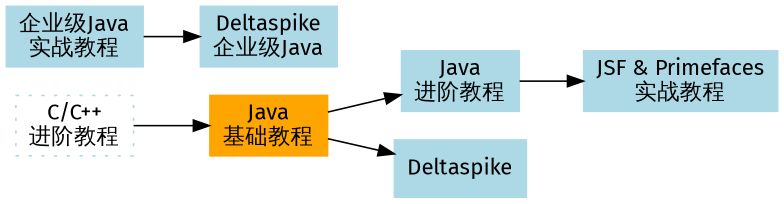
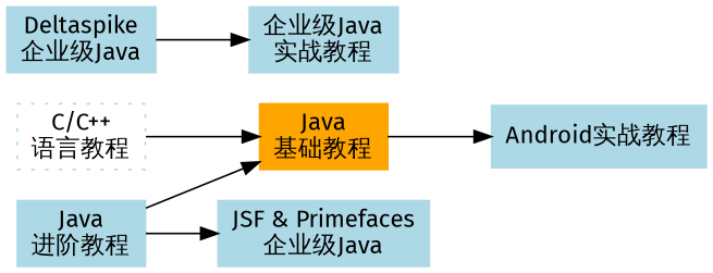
  digraph {
    fontname="Fira Sans"
    rankdir=LR
    node [color=lightblue fontname="Fira Sans" shape=box style=filled]
    edge [fontname="Fira Sans"]
-   n1 [label="C/C++\n进阶教程" style=dotted]
+   n1 [label="C/C++\n语言教程" style=dotted]
    n2 [color=orange label="Java\n基础教程"]
    n3 [label="Java\n进阶教程"]
-   n4 [label=Deltaspike]
-   n5 [label="JSF & Primefaces\n实战教程"]
+   n4 [label="Android实战教程"]
+   n5 [label="JSF & Primefaces\n企业级Java"]
    n6 [label="企业级Java\n实战教程"]
    n7 [label="Deltaspike\n企业级Java"]
    n1 -> n2
-   n2 -> n3
+   n3 -> n2
    n2 -> n4
    n3 -> n5
-   n6 -> n7
+   n7 -> n6
  }
